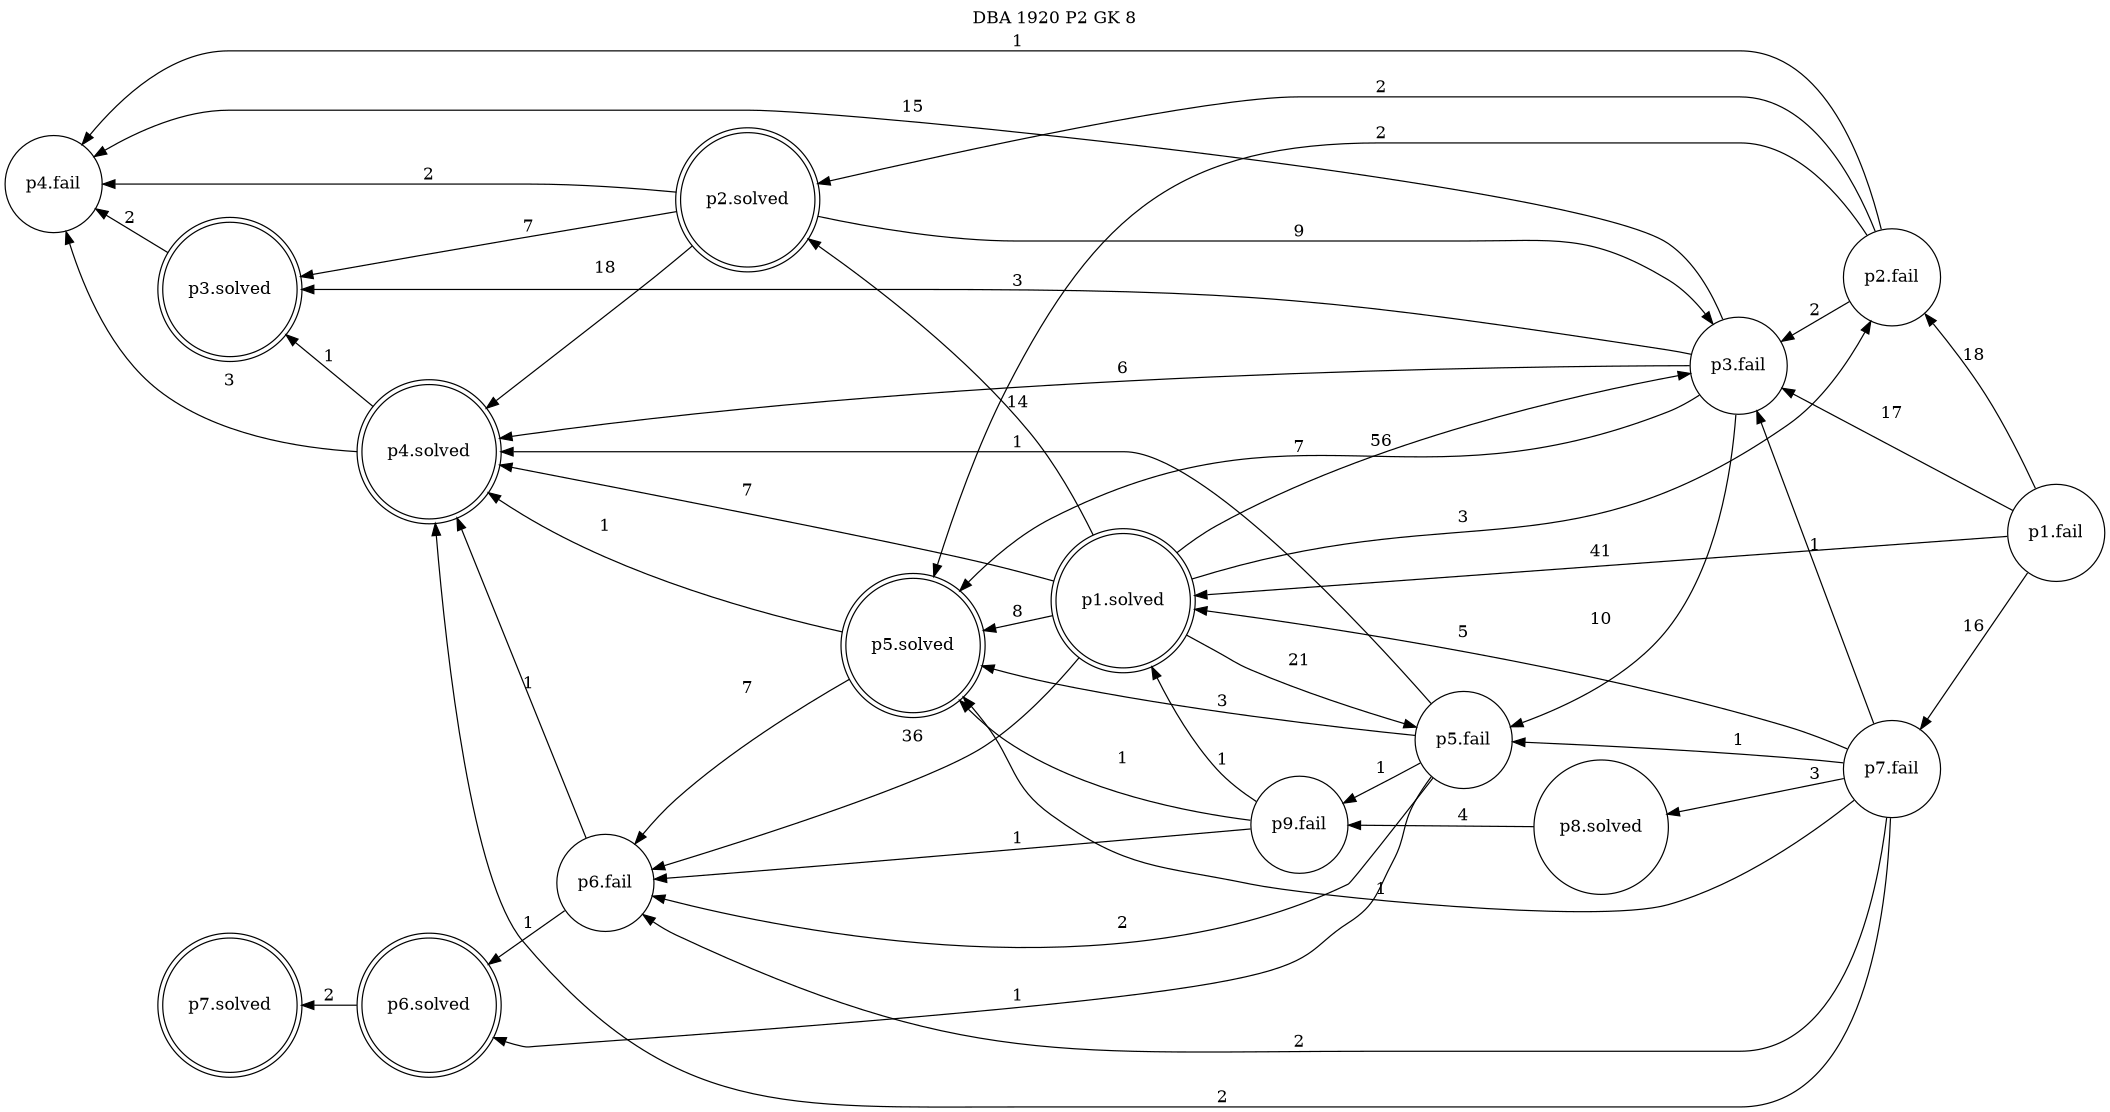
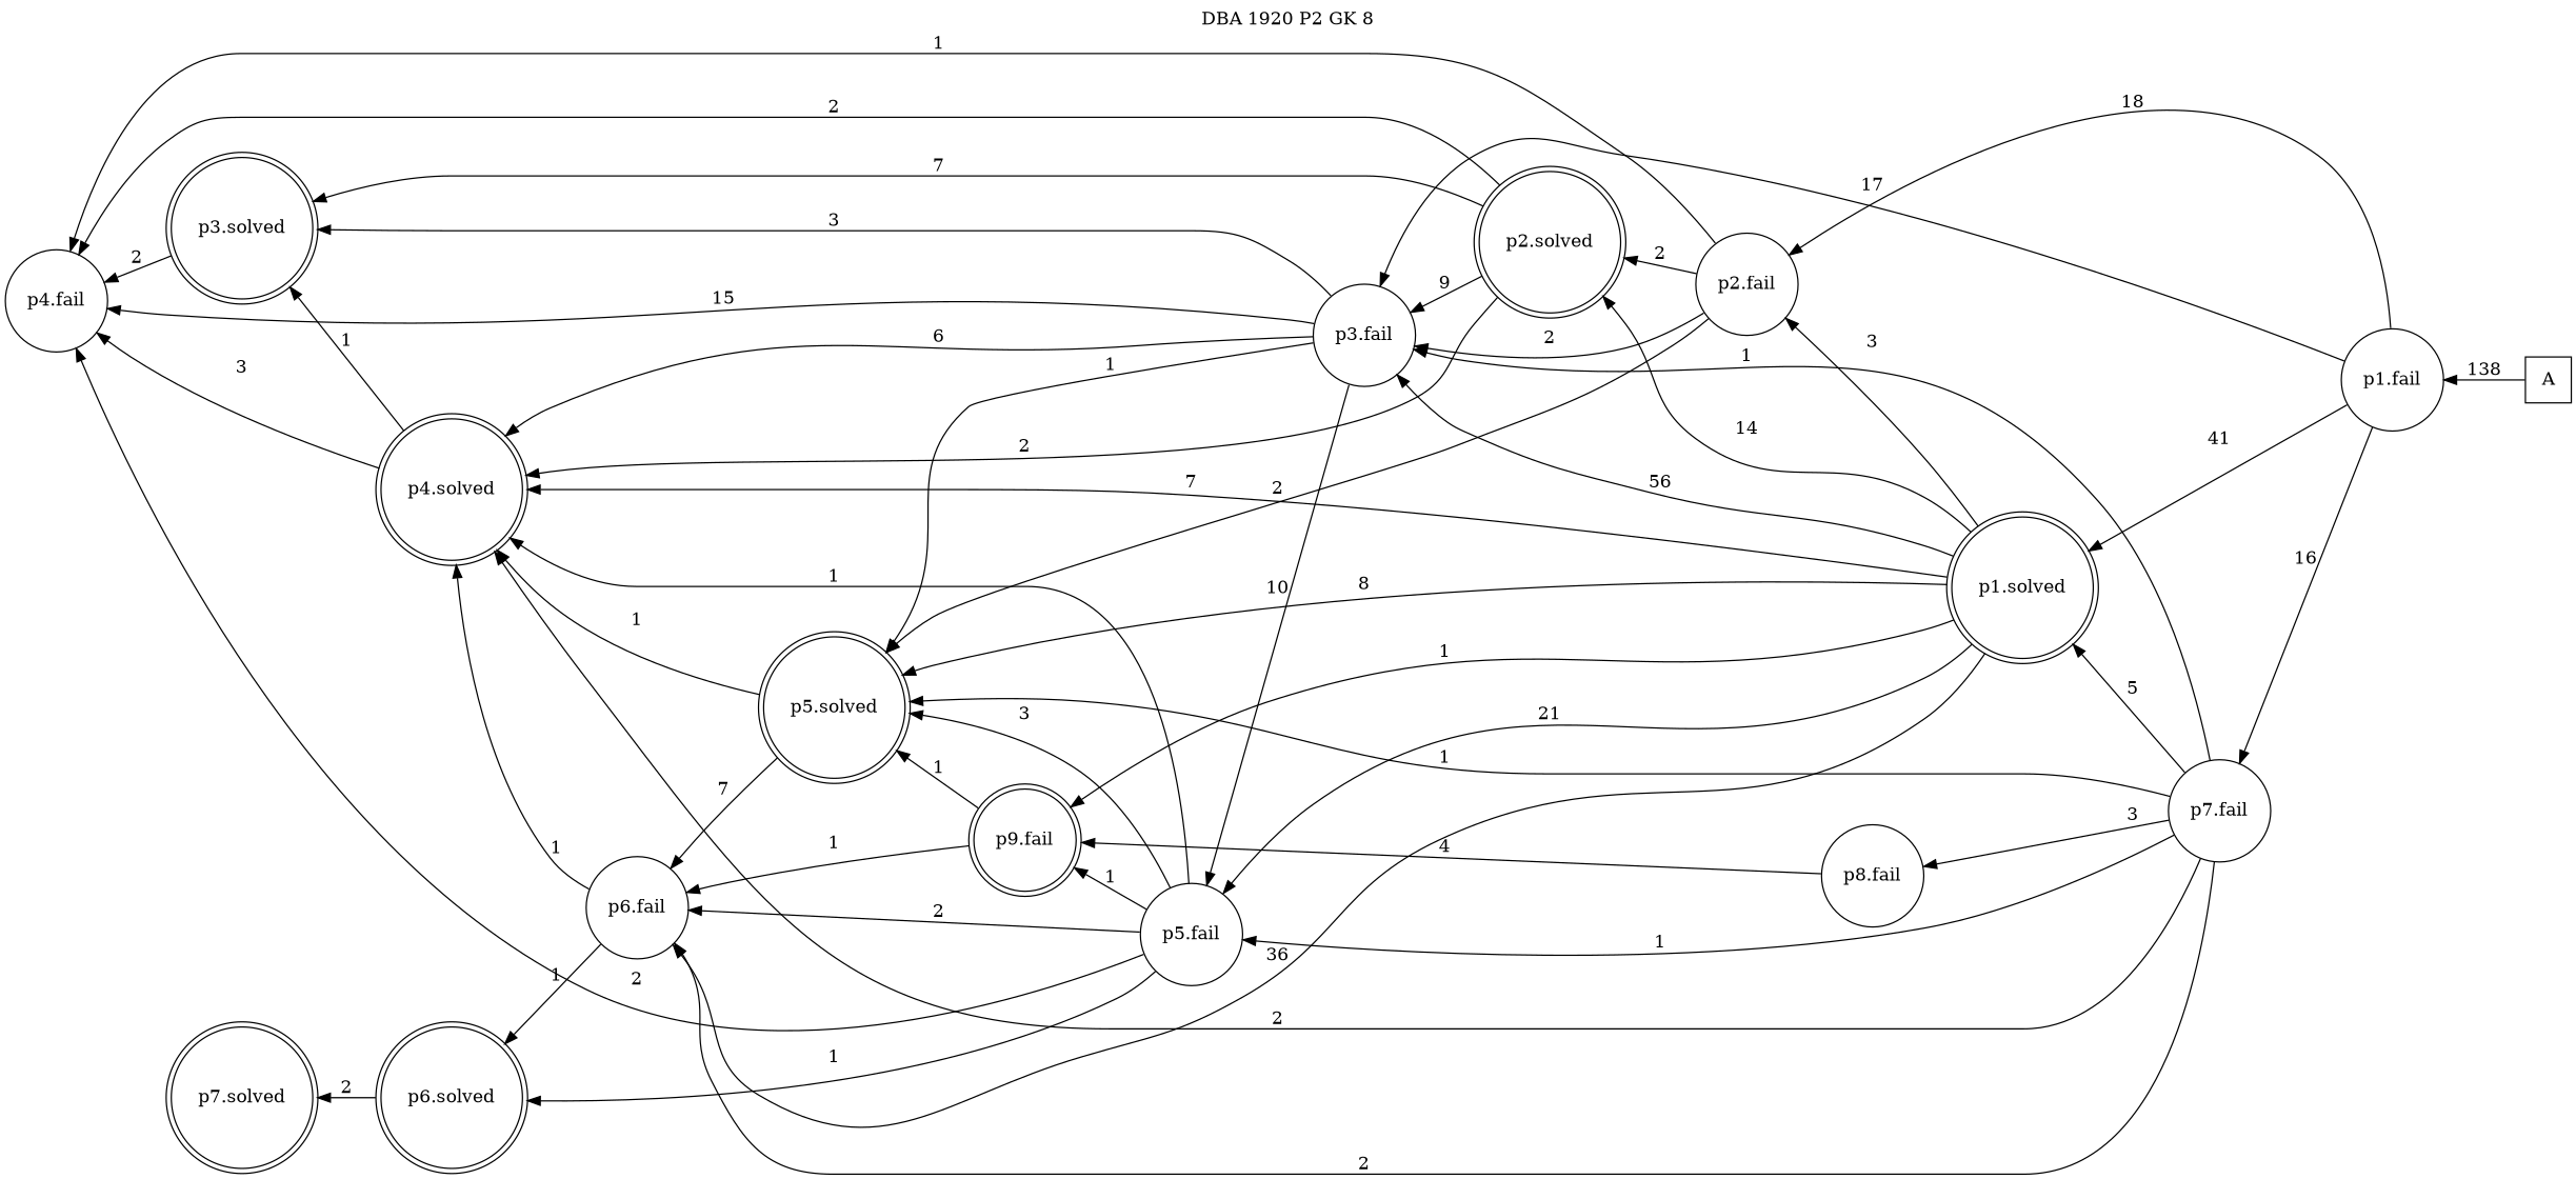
  digraph {
    label=" DBA 1920 P2 GK 8 "
    labelloc=tl
    rankdir=RL
    node [shape=circle]
+   n1 [label=A shape=square]
    n2 [label="p1.fail"]
    n3 [label="p2.fail"]
    n4 [label="p1.solved" shape=doublecircle]
    n5 [label="p3.fail"]
    n6 [label="p7.fail"]
    n7 [label="p2.solved" shape=doublecircle]
    n8 [label="p4.fail"]
    n9 [label="p5.solved" shape=doublecircle]
    n10 [label="p5.fail"]
    n11 [label="p4.solved" shape=doublecircle]
    n12 [label="p6.fail"]
-   n13 [label="p9.fail"]
+   n13 [label="p9.fail" shape=doublecircle]
    n14 [label="p3.solved" shape=doublecircle]
-   n15 [label="p8.solved"]
+   n15 [label="p8.fail"]
    n16 [label="p6.solved" shape=doublecircle]
    n17 [label="p7.solved" shape=doublecircle]
+   n1 -> n2 [label=138]
    n2 -> n3 [label=18]
    n2 -> n4 [label=41]
    n2 -> n5 [label=17]
    n2 -> n6 [label=16]
    n3 -> n5 [label=2]
    n3 -> n7 [label=2]
    n3 -> n8 [label=1]
    n3 -> n9 [label=2]
    n4 -> n3 [label=3]
    n4 -> n5 [label=56]
    n4 -> n7 [label=14]
    n4 -> n9 [label=8]
    n4 -> n10 [label=21]
    n4 -> n11 [label=7]
    n4 -> n12 [label=36]
-   n13 -> n4 [label=1]
+   n4 -> n13 [label=1]
    n5 -> n8 [label=15]
-   n5 -> n9 [label=7]
+   n5 -> n9 [label=1]
    n5 -> n10 [label=10]
    n5 -> n11 [label=6]
    n5 -> n14 [label=3]
    n6 -> n4 [label=5]
    n6 -> n5 [label=1]
    n6 -> n9 [label=1]
    n6 -> n10 [label=1]
    n6 -> n11 [label=2]
    n6 -> n12 [label=2]
    n6 -> n15 [label=3]
    n7 -> n5 [label=9]
    n7 -> n8 [label=2]
-   n7 -> n11 [label=18]
+   n7 -> n11 [label=2]
    n7 -> n14 [label=7]
    n9 -> n11 [label=1]
    n9 -> n12 [label=7]
+   n10 -> n8 [label=2]
    n10 -> n9 [label=3]
    n10 -> n11 [label=1]
    n10 -> n12 [label=2]
    n10 -> n13 [label=1]
    n10 -> n16 [label=1]
    n11 -> n8 [label=3]
    n11 -> n14 [label=1]
    n12 -> n11 [label=1]
    n12 -> n16 [label=1]
    n13 -> n9 [label=1]
    n13 -> n12 [label=1]
    n14 -> n8 [label=2]
    n15 -> n13 [label=4]
    n16 -> n17 [label=2]
  }
